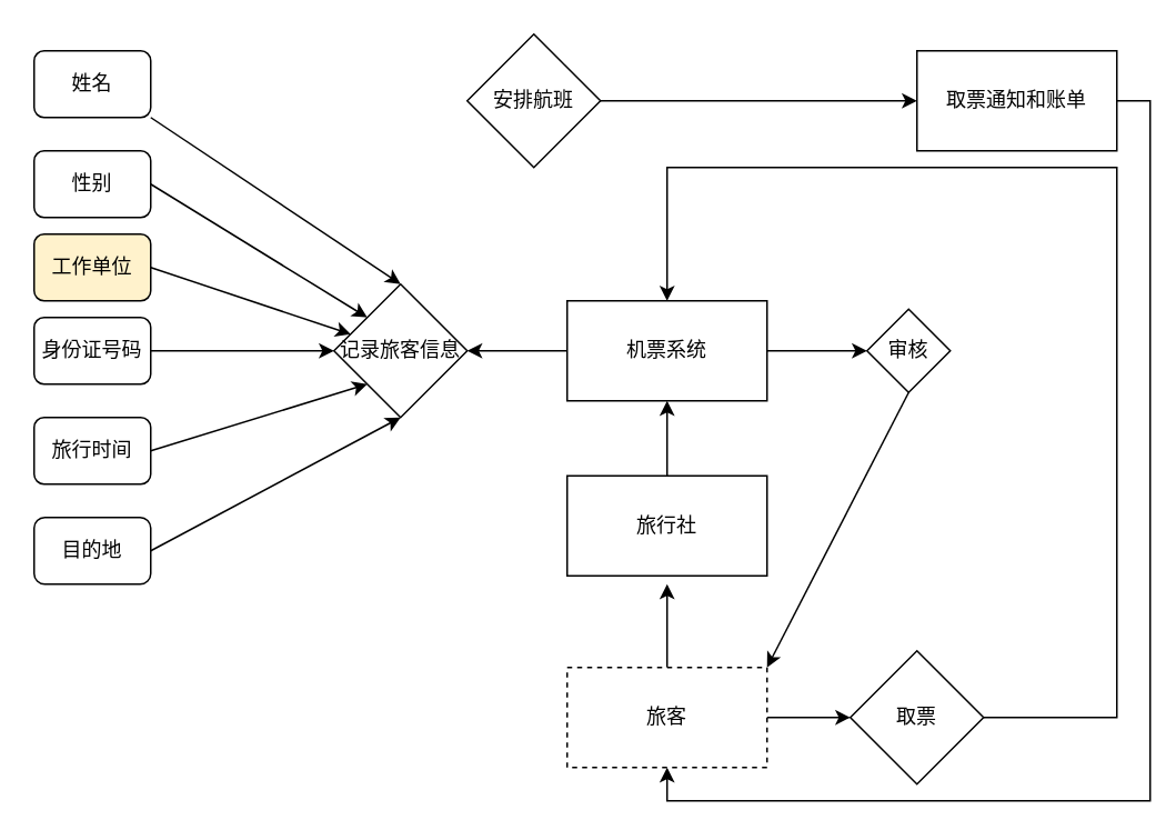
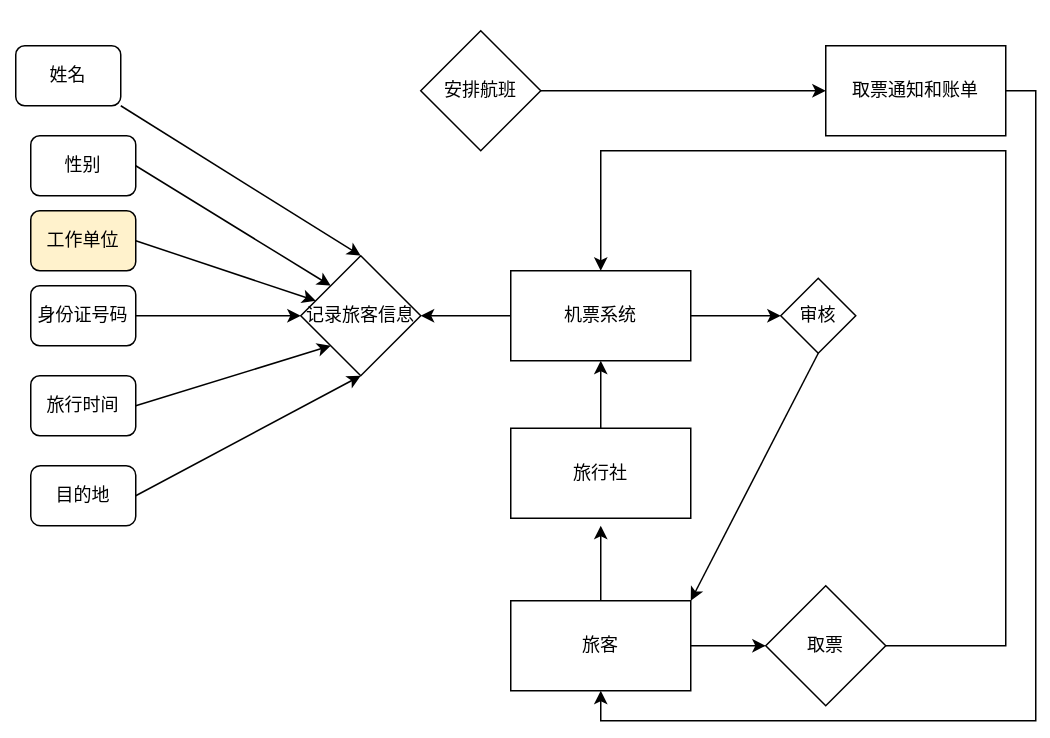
  <mxCell id="0" />
  <mxCell id="1" parent="0" />
  <mxCell id="2" style="edgeStyle=orthogonalEdgeStyle;rounded=0;orthogonalLoop=1;jettySize=auto;html=1;exitX=0;exitY=0.5;exitDx=0;exitDy=0;" edge="1" parent="1" source="4"><mxGeometry relative="1" as="geometry"><mxPoint x="280" y="210" as="targetPoint" /></mxGeometry></mxCell>
  <mxCell id="3" style="edgeStyle=orthogonalEdgeStyle;rounded=0;orthogonalLoop=1;jettySize=auto;html=1;exitX=1;exitY=0.5;exitDx=0;exitDy=0;" edge="1" parent="1" source="4" target="30"><mxGeometry relative="1" as="geometry"><mxPoint x="480" y="210" as="targetPoint" /></mxGeometry></mxCell>
  <mxCell id="4" value="机票系统" style="rounded=0;whiteSpace=wrap;html=1;" vertex="1" parent="1"><mxGeometry x="340" y="180" width="120" height="60" as="geometry" /></mxCell>
  <mxCell id="5" style="edgeStyle=orthogonalEdgeStyle;rounded=0;orthogonalLoop=1;jettySize=auto;html=1;exitX=0.5;exitY=0;exitDx=0;exitDy=0;" edge="1" parent="1" source="7"><mxGeometry relative="1" as="geometry"><mxPoint x="400" y="350" as="targetPoint" /></mxGeometry></mxCell>
  <mxCell id="6" style="edgeStyle=orthogonalEdgeStyle;rounded=0;orthogonalLoop=1;jettySize=auto;html=1;exitX=1;exitY=0.5;exitDx=0;exitDy=0;" edge="1" parent="1" source="7"><mxGeometry relative="1" as="geometry"><mxPoint x="510" y="430" as="targetPoint" /></mxGeometry></mxCell>
- <mxCell id="7" value="旅客" style="rounded=0;whiteSpace=wrap;html=1;dashed=1;" vertex="1" parent="1"><mxGeometry x="340" y="400" width="120" height="60" as="geometry" /></mxCell>
+ <mxCell id="7" value="旅客" style="rounded=0;whiteSpace=wrap;html=1;" vertex="1" parent="1"><mxGeometry x="340" y="400" width="120" height="60" as="geometry" /></mxCell>
  <mxCell id="8" style="edgeStyle=orthogonalEdgeStyle;rounded=0;orthogonalLoop=1;jettySize=auto;html=1;exitX=0.5;exitY=0;exitDx=0;exitDy=0;entryX=0.5;entryY=1;entryDx=0;entryDy=0;" edge="1" parent="1" source="9" target="4"><mxGeometry relative="1" as="geometry" /></mxCell>
  <mxCell id="9" value="旅行社" style="rounded=0;whiteSpace=wrap;html=1;" vertex="1" parent="1"><mxGeometry x="340" y="285" width="120" height="60" as="geometry" /></mxCell>
  <mxCell id="10" value="记录旅客信息" style="rhombus;whiteSpace=wrap;html=1;" vertex="1" parent="1"><mxGeometry x="200" y="170" width="80" height="80" as="geometry" /></mxCell>
  <mxCell id="11" style="rounded=0;orthogonalLoop=1;jettySize=auto;html=1;exitX=1;exitY=1;exitDx=0;exitDy=0;entryX=0.5;entryY=0;entryDx=0;entryDy=0;" edge="1" parent="1" source="12" target="10"><mxGeometry relative="1" as="geometry" /></mxCell>
- <mxCell id="12" value="姓名" style="rounded=1;whiteSpace=wrap;html=1;" vertex="1" parent="1"><mxGeometry x="20" y="30" width="70" height="40" as="geometry" /></mxCell>
+ <mxCell id="12" value="姓名" style="rounded=1;whiteSpace=wrap;html=1;" vertex="1" parent="1"><mxGeometry x="10" y="30" width="70" height="40" as="geometry" /></mxCell>
  <mxCell id="13" style="rounded=0;orthogonalLoop=1;jettySize=auto;html=1;exitX=1;exitY=0.5;exitDx=0;exitDy=0;entryX=0;entryY=0;entryDx=0;entryDy=0;" edge="1" parent="1" source="14" target="10"><mxGeometry relative="1" as="geometry" /></mxCell>
  <mxCell id="14" value="性别" style="rounded=1;whiteSpace=wrap;html=1;" vertex="1" parent="1"><mxGeometry x="20" y="90" width="70" height="40" as="geometry" /></mxCell>
  <mxCell id="15" style="rounded=0;orthogonalLoop=1;jettySize=auto;html=1;exitX=1;exitY=0.5;exitDx=0;exitDy=0;" edge="1" parent="1" source="16" target="10"><mxGeometry relative="1" as="geometry" /></mxCell>
  <mxCell id="16" value="工作单位" style="rounded=1;whiteSpace=wrap;html=1;fillColor=#fff2cc;" vertex="1" parent="1"><mxGeometry x="20" y="140" width="70" height="40" as="geometry" /></mxCell>
  <mxCell id="17" style="edgeStyle=orthogonalEdgeStyle;rounded=0;orthogonalLoop=1;jettySize=auto;html=1;exitX=1;exitY=0.5;exitDx=0;exitDy=0;" edge="1" parent="1" source="18" target="10"><mxGeometry relative="1" as="geometry" /></mxCell>
  <mxCell id="18" value="身份证号码" style="rounded=1;whiteSpace=wrap;html=1;" vertex="1" parent="1"><mxGeometry x="20" y="190" width="70" height="40" as="geometry" /></mxCell>
  <mxCell id="19" style="rounded=0;orthogonalLoop=1;jettySize=auto;html=1;exitX=1;exitY=0.5;exitDx=0;exitDy=0;entryX=0.5;entryY=1;entryDx=0;entryDy=0;" edge="1" parent="1" source="20" target="10"><mxGeometry relative="1" as="geometry" /></mxCell>
  <mxCell id="20" value="目的地" style="rounded=1;whiteSpace=wrap;html=1;arcSize=16;" vertex="1" parent="1"><mxGeometry x="20" y="310" width="70" height="40" as="geometry" /></mxCell>
  <mxCell id="21" style="rounded=0;orthogonalLoop=1;jettySize=auto;html=1;exitX=1;exitY=0.5;exitDx=0;exitDy=0;entryX=0;entryY=1;entryDx=0;entryDy=0;" edge="1" parent="1" source="22" target="10"><mxGeometry relative="1" as="geometry" /></mxCell>
  <mxCell id="22" value="旅行时间" style="rounded=1;whiteSpace=wrap;html=1;" vertex="1" parent="1"><mxGeometry x="20" y="250" width="70" height="40" as="geometry" /></mxCell>
  <mxCell id="23" style="edgeStyle=orthogonalEdgeStyle;rounded=0;orthogonalLoop=1;jettySize=auto;html=1;exitX=1;exitY=0.5;exitDx=0;exitDy=0;" edge="1" parent="1" source="24"><mxGeometry relative="1" as="geometry"><mxPoint x="550" y="60" as="targetPoint" /></mxGeometry></mxCell>
  <mxCell id="24" value="安排航班" style="rhombus;whiteSpace=wrap;html=1;" vertex="1" parent="1"><mxGeometry x="280" y="20" width="80" height="80" as="geometry" /></mxCell>
  <mxCell id="25" style="edgeStyle=orthogonalEdgeStyle;rounded=0;orthogonalLoop=1;jettySize=auto;html=1;exitX=1;exitY=0.5;exitDx=0;exitDy=0;entryX=0.5;entryY=1;entryDx=0;entryDy=0;" edge="1" parent="1" source="26" target="7"><mxGeometry relative="1" as="geometry" /></mxCell>
  <mxCell id="26" value="取票通知和账单" style="rounded=0;whiteSpace=wrap;html=1;" vertex="1" parent="1"><mxGeometry x="550" y="30" width="120" height="60" as="geometry" /></mxCell>
  <mxCell id="27" style="edgeStyle=orthogonalEdgeStyle;rounded=0;orthogonalLoop=1;jettySize=auto;html=1;exitX=1;exitY=0.5;exitDx=0;exitDy=0;entryX=0.5;entryY=0;entryDx=0;entryDy=0;" edge="1" parent="1" source="28" target="4"><mxGeometry relative="1" as="geometry"><mxPoint x="630" y="430" as="targetPoint" /><Array as="points"><mxPoint x="670" y="430" /><mxPoint x="670" y="100" /><mxPoint x="400" y="100" /></Array></mxGeometry></mxCell>
  <mxCell id="28" value="取票" style="rhombus;whiteSpace=wrap;html=1;" vertex="1" parent="1"><mxGeometry x="510" y="390" width="80" height="80" as="geometry" /></mxCell>
  <mxCell id="29" style="rounded=0;orthogonalLoop=1;jettySize=auto;html=1;exitX=0.5;exitY=1;exitDx=0;exitDy=0;entryX=1;entryY=0;entryDx=0;entryDy=0;" edge="1" parent="1" source="30" target="7"><mxGeometry relative="1" as="geometry" /></mxCell>
  <mxCell id="30" value="审核" style="rhombus;whiteSpace=wrap;html=1;" vertex="1" parent="1"><mxGeometry x="520" y="185" width="50" height="50" as="geometry" /></mxCell>
